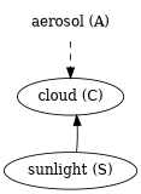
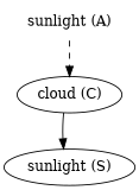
  digraph {
    n1 [label="cloud (C)"]
    n2 [label="sunlight (S)"]
-   n3 [label="aerosol (A)" shape=plaintext]
-   n2 -> n1
+   n3 [label="sunlight (A)" shape=plaintext]
+   n1 -> n2
    n3 -> n1 [style=dashed]
  }
